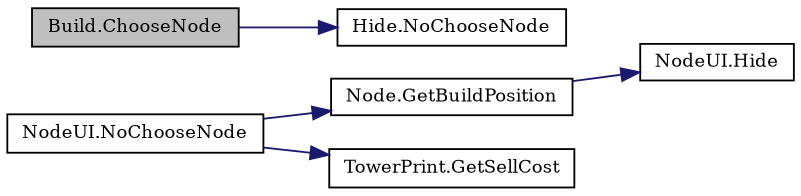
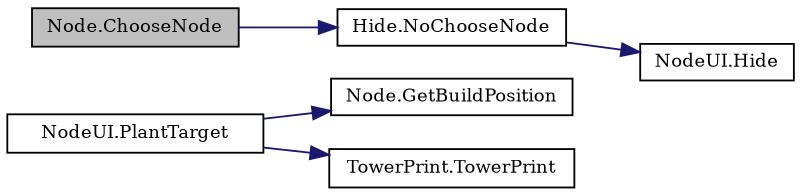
  digraph {
    fontname="DejaVu Serif"
    rankdir=LR
    node [color=black fillcolor=white fontname="DejaVu Serif" fontsize=10 shape=record style=filled]
    edge [color=midnightblue fontname="DejaVu Serif" fontsize=10 labelfontname=Helvetica labelfontsize=10 style=solid]
-   n1 [fillcolor=grey75 fontcolor=black height=0.2 label="Build.ChooseNode" width=0.4]
+   n1 [fillcolor=grey75 fontcolor=black height=0.2 label="Node.ChooseNode" width=0.4]
    n2 [height=0.2 label="Hide.NoChooseNode" width=0.4]
    n3 [height=0.2 label="NodeUI.Hide" width=0.4]
-   n4 [height=0.2 label="NodeUI.NoChooseNode" width=0.4]
+   n4 [height=0.2 label="NodeUI.PlantTarget" width=0.4]
    n5 [height=0.2 label="Node.GetBuildPosition" width=0.4]
-   n6 [height=0.2 label="TowerPrint.GetSellCost" width=0.4]
+   n6 [height=0.2 label="TowerPrint.TowerPrint" width=0.4]
    n1 -> n2
-   n5 -> n3
+   n2 -> n3
    n4 -> n5
    n4 -> n6
  }
